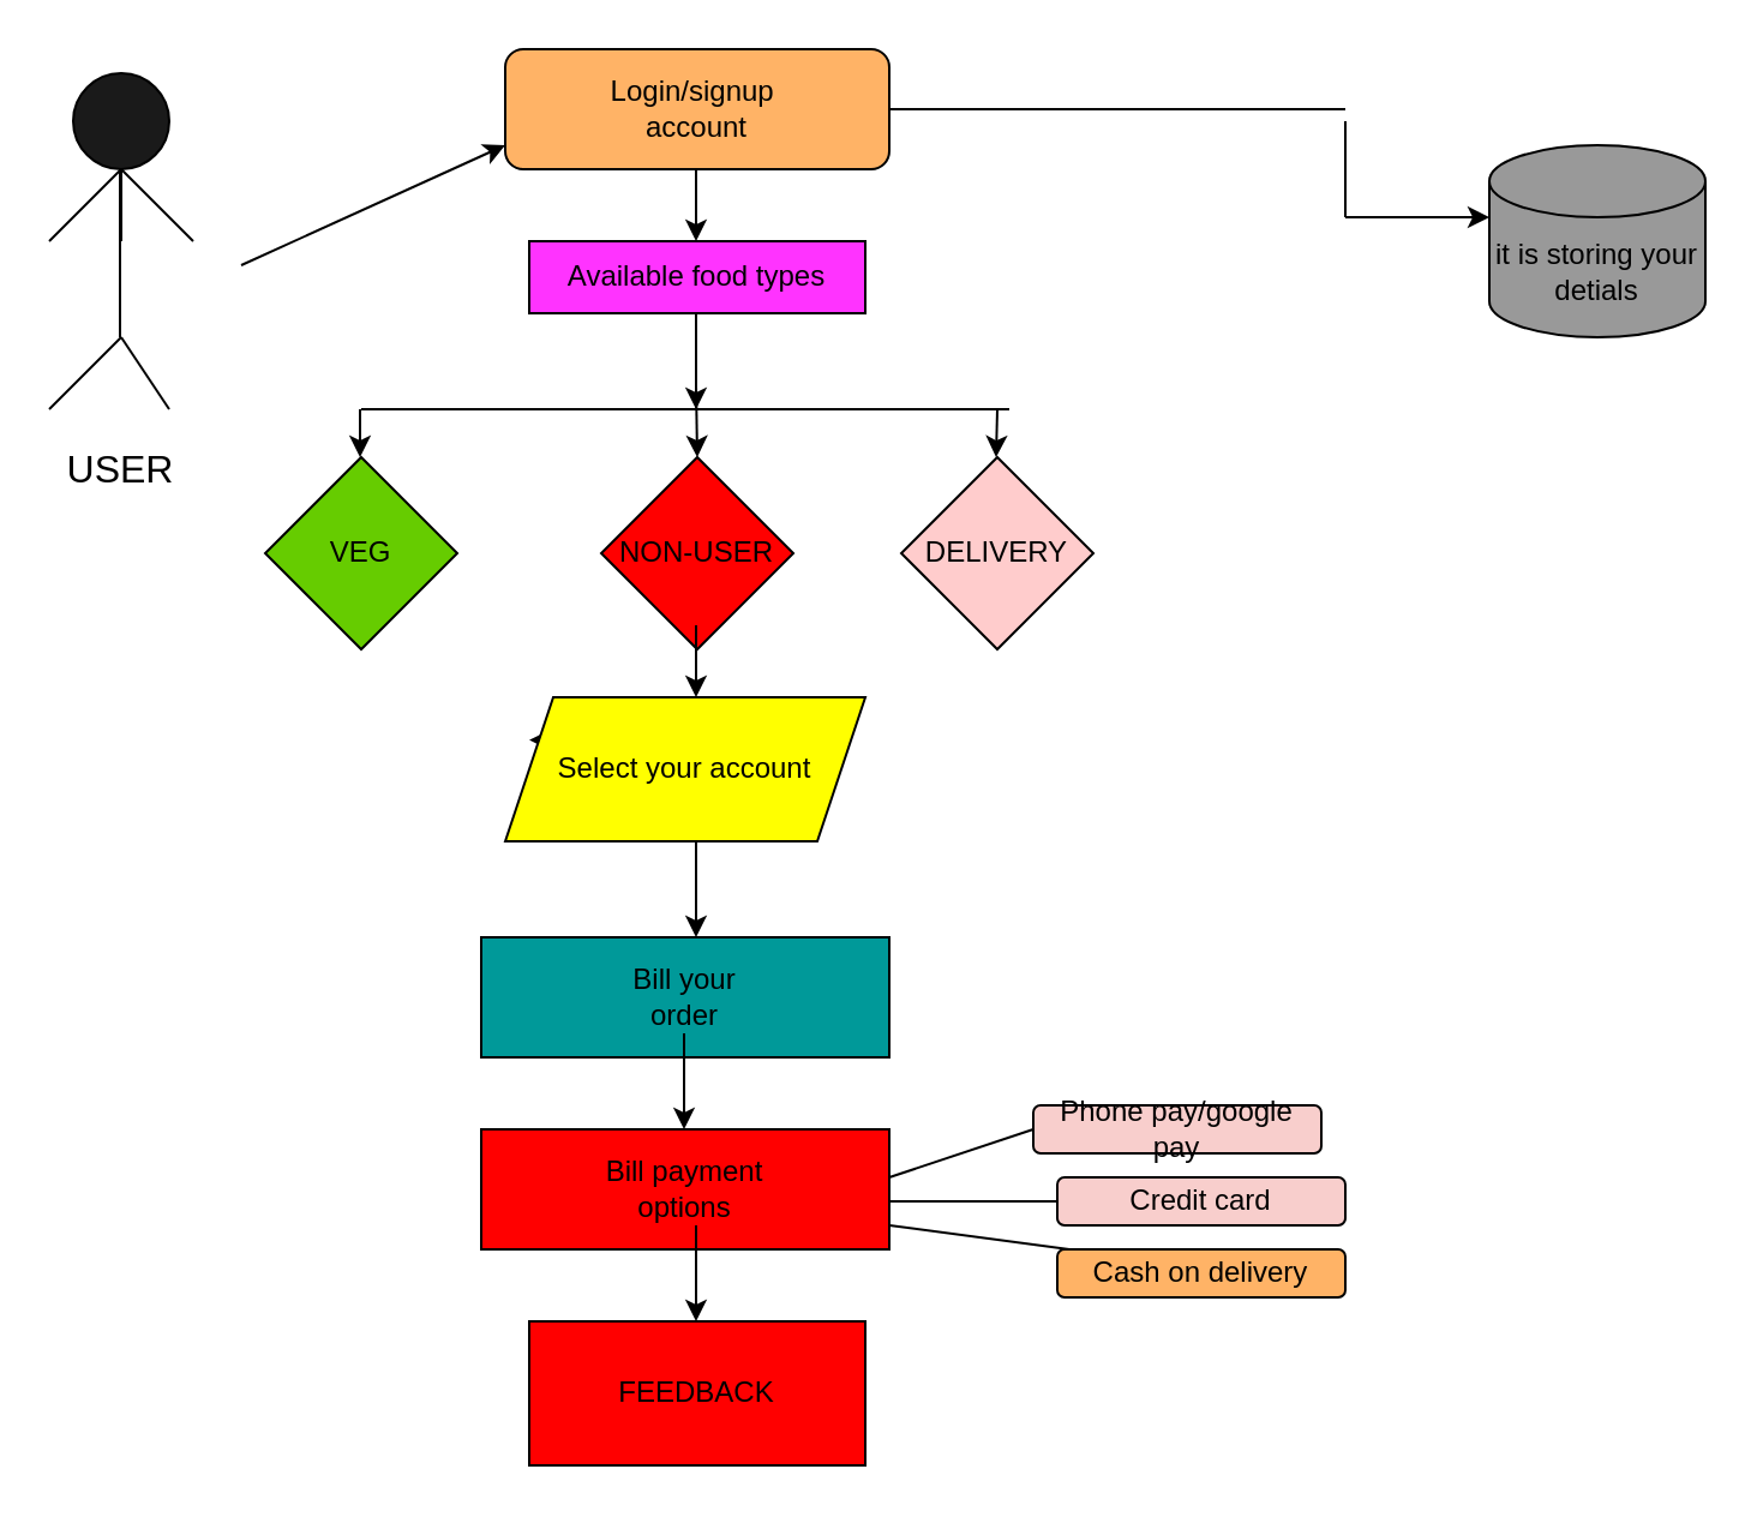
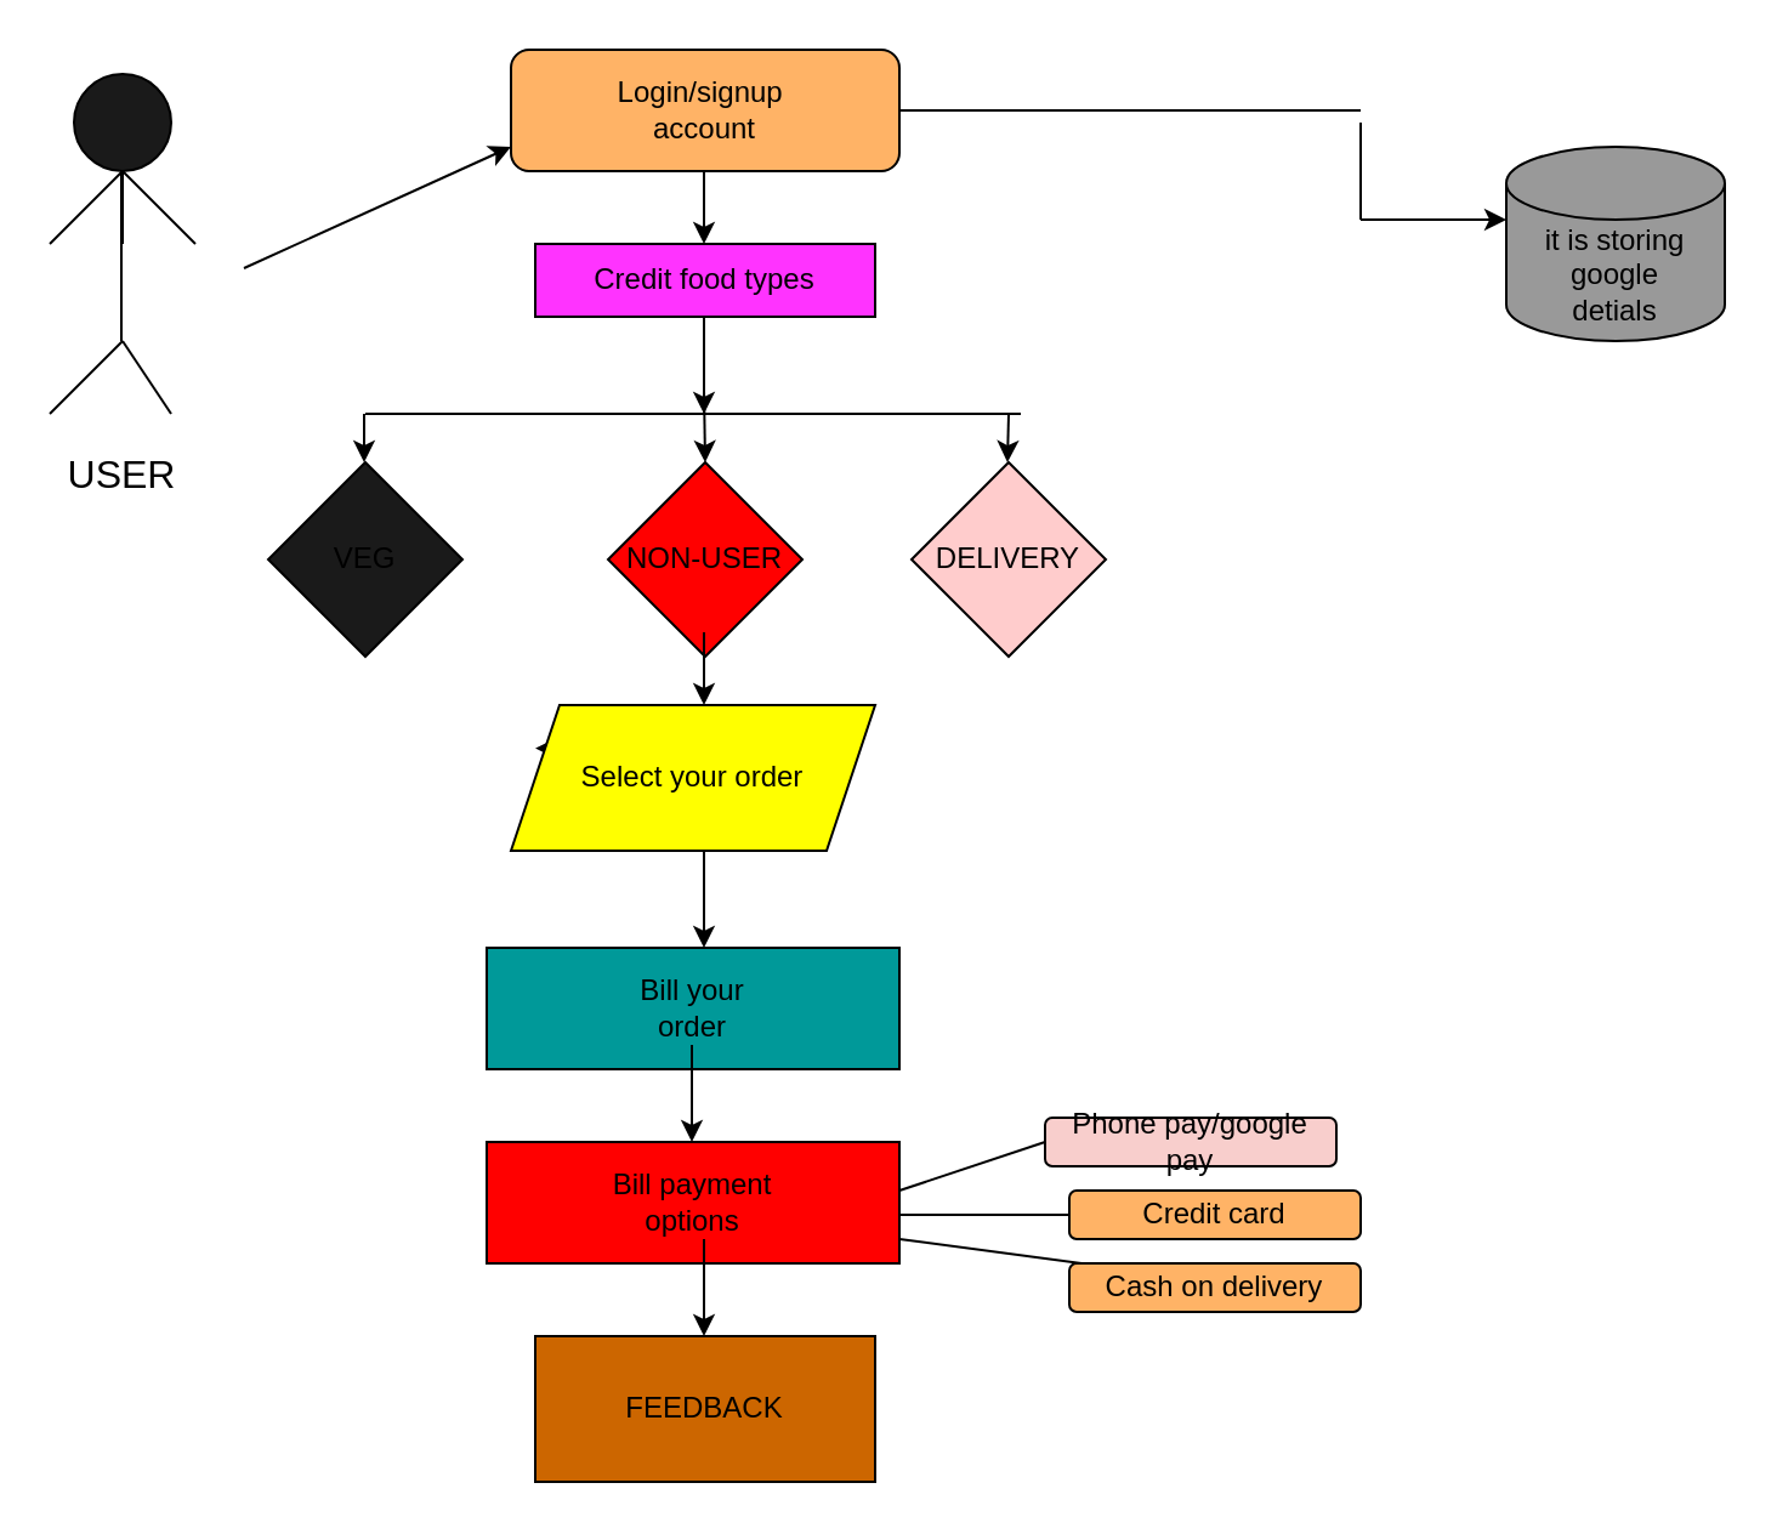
  <mxCell id="0" />
  <mxCell id="1" parent="0" />
  <mxCell id="2" value="" style="ellipse;whiteSpace=wrap;html=1;aspect=fixed;fillColor=#1A1A1A;" vertex="1" parent="1"><mxGeometry x="30" y="30" width="40" height="40" as="geometry" /></mxCell>
  <mxCell id="3" value="" style="endArrow=none;html=1;rounded=0;" edge="1" parent="1"><mxGeometry width="50" height="50" relative="1" as="geometry"><mxPoint x="49.5" y="70" as="sourcePoint" /><mxPoint x="49.5" y="140" as="targetPoint" /></mxGeometry></mxCell>
  <mxCell id="4" value="" style="endArrow=none;html=1;rounded=0;" edge="1" parent="1"><mxGeometry width="50" height="50" relative="1" as="geometry"><mxPoint x="50" y="100" as="sourcePoint" /><mxPoint x="50" y="70" as="targetPoint" /></mxGeometry></mxCell>
  <mxCell id="5" value="" style="endArrow=none;html=1;rounded=0;" edge="1" parent="1"><mxGeometry width="50" height="50" relative="1" as="geometry"><mxPoint x="20" y="100" as="sourcePoint" /><mxPoint x="50" y="70" as="targetPoint" /></mxGeometry></mxCell>
  <mxCell id="6" value="" style="endArrow=none;html=1;rounded=0;" edge="1" parent="1"><mxGeometry width="50" height="50" relative="1" as="geometry"><mxPoint x="50" y="70" as="sourcePoint" /><mxPoint x="80" y="100" as="targetPoint" /></mxGeometry></mxCell>
  <mxCell id="7" value="" style="endArrow=none;html=1;rounded=0;" edge="1" parent="1"><mxGeometry width="50" height="50" relative="1" as="geometry"><mxPoint x="20" y="170" as="sourcePoint" /><mxPoint x="50" y="140" as="targetPoint" /></mxGeometry></mxCell>
  <mxCell id="8" value="" style="endArrow=none;html=1;rounded=0;" edge="1" parent="1"><mxGeometry width="50" height="50" relative="1" as="geometry"><mxPoint x="50" y="140" as="sourcePoint" /><mxPoint x="70" y="170" as="targetPoint" /></mxGeometry></mxCell>
  <mxCell id="9" value="" style="endArrow=classic;html=1;rounded=0;" edge="1" parent="1"><mxGeometry width="50" height="50" relative="1" as="geometry"><mxPoint x="100" y="110" as="sourcePoint" /><mxPoint x="210" y="60" as="targetPoint" /></mxGeometry></mxCell>
- <mxCell id="10" value="Available food types" style="rounded=0;whiteSpace=wrap;html=1;fillColor=#FF33FF;" vertex="1" parent="1"><mxGeometry x="220" y="100" width="140" height="30" as="geometry" /></mxCell>
+ <mxCell id="10" value="Credit food types" style="rounded=0;whiteSpace=wrap;html=1;fillColor=#FF33FF;" vertex="1" parent="1"><mxGeometry x="220" y="100" width="140" height="30" as="geometry" /></mxCell>
  <mxCell id="11" value="NON-USER" style="rhombus;whiteSpace=wrap;html=1;fillColor=#FF0000;" vertex="1" parent="1"><mxGeometry x="250" y="190" width="80" height="80" as="geometry" /></mxCell>
- <mxCell id="12" value="VEG" style="rhombus;whiteSpace=wrap;html=1;fillColor=#66CC00;" vertex="1" parent="1"><mxGeometry x="110" y="190" width="80" height="80" as="geometry" /></mxCell>
+ <mxCell id="12" value="VEG" style="rhombus;whiteSpace=wrap;html=1;fillColor=#1a1a1a;" vertex="1" parent="1"><mxGeometry x="110" y="190" width="80" height="80" as="geometry" /></mxCell>
  <mxCell id="13" value="DELIVERY" style="rhombus;whiteSpace=wrap;html=1;fillColor=#FFCCCC;" vertex="1" parent="1"><mxGeometry x="375" y="190" width="80" height="80" as="geometry" /></mxCell>
  <mxCell id="14" value="" style="endArrow=none;html=1;rounded=0;" edge="1" parent="1"><mxGeometry width="50" height="50" relative="1" as="geometry"><mxPoint x="150" y="170" as="sourcePoint" /><mxPoint x="420" y="170" as="targetPoint" /></mxGeometry></mxCell>
  <mxCell id="15" value="" style="endArrow=classic;html=1;rounded=0;" edge="1" parent="1"><mxGeometry width="50" height="50" relative="1" as="geometry"><mxPoint x="289.5" y="130" as="sourcePoint" /><mxPoint x="289.5" y="170" as="targetPoint" /></mxGeometry></mxCell>
  <mxCell id="16" value="" style="endArrow=classic;html=1;rounded=0;" edge="1" parent="1"><mxGeometry width="50" height="50" relative="1" as="geometry"><mxPoint x="149.5" y="170" as="sourcePoint" /><mxPoint x="149.5" y="190" as="targetPoint" /></mxGeometry></mxCell>
  <mxCell id="17" value="" style="endArrow=classic;html=1;rounded=0;entryX=0.5;entryY=0;entryDx=0;entryDy=0;" edge="1" parent="1" target="11"><mxGeometry width="50" height="50" relative="1" as="geometry"><mxPoint x="289.5" y="160" as="sourcePoint" /><mxPoint x="289.5" y="180" as="targetPoint" /></mxGeometry></mxCell>
  <mxCell id="18" value="" style="endArrow=classic;html=1;rounded=0;" edge="1" parent="1"><mxGeometry width="50" height="50" relative="1" as="geometry"><mxPoint x="415" y="170" as="sourcePoint" /><mxPoint x="414.5" y="190" as="targetPoint" /></mxGeometry></mxCell>
  <mxCell id="19" value="Login/signup&amp;nbsp;&lt;div&gt;account&lt;/div&gt;" style="rounded=1;whiteSpace=wrap;html=1;fillColor=#ffb366;" vertex="1" parent="1"><mxGeometry x="210" y="20" width="160" height="50" as="geometry" /></mxCell>
  <mxCell id="20" value="" style="endArrow=classic;html=1;rounded=0;" edge="1" parent="1"><mxGeometry width="50" height="50" relative="1" as="geometry"><mxPoint x="289.5" y="70" as="sourcePoint" /><mxPoint x="289.5" y="100" as="targetPoint" /></mxGeometry></mxCell>
  <mxCell id="21" style="edgeStyle=orthogonalEdgeStyle;rounded=0;orthogonalLoop=1;jettySize=auto;html=1;exitX=0;exitY=0.25;exitDx=0;exitDy=0;" edge="1" parent="1" source="22"><mxGeometry relative="1" as="geometry"><mxPoint x="220" y="308" as="targetPoint" /></mxGeometry></mxCell>
- <mxCell id="22" value="Select your account" style="shape=parallelogram;perimeter=parallelogramPerimeter;whiteSpace=wrap;html=1;fixedSize=1;fillColor=#FFFF00;" vertex="1" parent="1"><mxGeometry x="210" y="290" width="150" height="60" as="geometry" /></mxCell>
+ <mxCell id="22" value="Select your order" style="shape=parallelogram;perimeter=parallelogramPerimeter;whiteSpace=wrap;html=1;fixedSize=1;fillColor=#FFFF00;" vertex="1" parent="1"><mxGeometry x="210" y="290" width="150" height="60" as="geometry" /></mxCell>
  <mxCell id="23" value="Bill your&lt;div&gt;order&lt;/div&gt;" style="rounded=0;whiteSpace=wrap;html=1;fillColor=#009999;" vertex="1" parent="1"><mxGeometry x="200" y="390" width="170" height="50" as="geometry" /></mxCell>
  <mxCell id="24" value="Bill payment&lt;div&gt;options&lt;/div&gt;" style="rounded=0;whiteSpace=wrap;html=1;fillColor=#ff0000;" vertex="1" parent="1"><mxGeometry x="200" y="470" width="170" height="50" as="geometry" /></mxCell>
  <mxCell id="25" value="" style="endArrow=none;html=1;rounded=0;" edge="1" parent="1"><mxGeometry width="50" height="50" relative="1" as="geometry"><mxPoint x="370" y="510" as="sourcePoint" /><mxPoint x="445" y="520" as="targetPoint" /></mxGeometry></mxCell>
  <mxCell id="26" value="" style="endArrow=none;html=1;rounded=0;" edge="1" parent="1"><mxGeometry width="50" height="50" relative="1" as="geometry"><mxPoint x="370" y="490" as="sourcePoint" /><mxPoint x="430" y="470" as="targetPoint" /></mxGeometry></mxCell>
  <mxCell id="27" value="" style="endArrow=none;html=1;rounded=0;" edge="1" parent="1"><mxGeometry width="50" height="50" relative="1" as="geometry"><mxPoint x="370" y="500" as="sourcePoint" /><mxPoint x="440" y="500" as="targetPoint" /></mxGeometry></mxCell>
- <mxCell id="28" value="it is storing your&lt;div&gt;detials&lt;/div&gt;" style="shape=cylinder3;whiteSpace=wrap;html=1;boundedLbl=1;backgroundOutline=1;size=15;fillColor=#999999;" vertex="1" parent="1"><mxGeometry x="620" y="60" width="90" height="80" as="geometry" /></mxCell>
+ <mxCell id="28" value="it is storing google&lt;div&gt;detials&lt;/div&gt;" style="shape=cylinder3;whiteSpace=wrap;html=1;boundedLbl=1;backgroundOutline=1;size=15;fillColor=#999999;" vertex="1" parent="1"><mxGeometry x="620" y="60" width="90" height="80" as="geometry" /></mxCell>
  <mxCell id="29" value="" style="endArrow=none;html=1;rounded=0;exitX=1;exitY=0.5;exitDx=0;exitDy=0;" edge="1" parent="1" source="19"><mxGeometry width="50" height="50" relative="1" as="geometry"><mxPoint x="380" y="45" as="sourcePoint" /><mxPoint x="560" y="45" as="targetPoint" /></mxGeometry></mxCell>
  <mxCell id="30" value="" style="endArrow=none;html=1;rounded=0;" edge="1" parent="1"><mxGeometry width="50" height="50" relative="1" as="geometry"><mxPoint x="560" y="50" as="sourcePoint" /><mxPoint x="560" y="90" as="targetPoint" /></mxGeometry></mxCell>
  <mxCell id="31" value="" style="endArrow=classic;html=1;rounded=0;" edge="1" parent="1"><mxGeometry width="50" height="50" relative="1" as="geometry"><mxPoint x="560" y="90" as="sourcePoint" /><mxPoint x="620" y="90" as="targetPoint" /></mxGeometry></mxCell>
- <mxCell id="32" value="Credit card" style="rounded=1;whiteSpace=wrap;html=1;fillColor=#f8cecc;" vertex="1" parent="1"><mxGeometry x="440" y="490" width="120" height="20" as="geometry" /></mxCell>
+ <mxCell id="32" value="Credit card" style="rounded=1;whiteSpace=wrap;html=1;fillColor=#FFB366;" vertex="1" parent="1"><mxGeometry x="440" y="490" width="120" height="20" as="geometry" /></mxCell>
  <mxCell id="33" value="Cash on delivery" style="rounded=1;whiteSpace=wrap;html=1;fillColor=#ffb366;" vertex="1" parent="1"><mxGeometry x="440" y="520" width="120" height="20" as="geometry" /></mxCell>
  <mxCell id="34" value="" style="endArrow=classic;html=1;rounded=0;" edge="1" parent="1"><mxGeometry width="50" height="50" relative="1" as="geometry"><mxPoint x="289.5" y="260" as="sourcePoint" /><mxPoint x="289.5" y="290" as="targetPoint" /></mxGeometry></mxCell>
  <mxCell id="35" value="" style="endArrow=classic;html=1;rounded=0;" edge="1" parent="1"><mxGeometry width="50" height="50" relative="1" as="geometry"><mxPoint x="289.5" y="350" as="sourcePoint" /><mxPoint x="289.5" y="390" as="targetPoint" /></mxGeometry></mxCell>
  <mxCell id="36" value="" style="endArrow=classic;html=1;rounded=0;" edge="1" parent="1"><mxGeometry width="50" height="50" relative="1" as="geometry"><mxPoint x="284.5" y="430" as="sourcePoint" /><mxPoint x="284.5" y="470" as="targetPoint" /></mxGeometry></mxCell>
  <mxCell id="37" value="&lt;font size=&quot;3&quot;&gt;USER&lt;/font&gt;" style="text;strokeColor=none;align=center;fillColor=none;html=1;verticalAlign=middle;whiteSpace=wrap;rounded=0;" vertex="1" parent="1"><mxGeometry x="20" y="180" width="60" height="30" as="geometry" /></mxCell>
  <mxCell id="38" value="Phone pay/google pay" style="rounded=1;whiteSpace=wrap;html=1;fillColor=#f8cecc;" vertex="1" parent="1"><mxGeometry x="430" y="460" width="120" height="20" as="geometry" /></mxCell>
  <mxCell id="39" value="" style="endArrow=classic;html=1;rounded=0;" edge="1" parent="1"><mxGeometry width="50" height="50" relative="1" as="geometry"><mxPoint x="289.5" y="510" as="sourcePoint" /><mxPoint x="289.5" y="550" as="targetPoint" /></mxGeometry></mxCell>
- <mxCell id="40" value="FEEDBACK" style="rounded=0;whiteSpace=wrap;html=1;fillColor=#ff0000;" vertex="1" parent="1"><mxGeometry x="220" y="550" width="140" height="60" as="geometry" /></mxCell>
+ <mxCell id="40" value="FEEDBACK" style="rounded=0;whiteSpace=wrap;html=1;fillColor=#CC6600;" vertex="1" parent="1"><mxGeometry x="220" y="550" width="140" height="60" as="geometry" /></mxCell>
